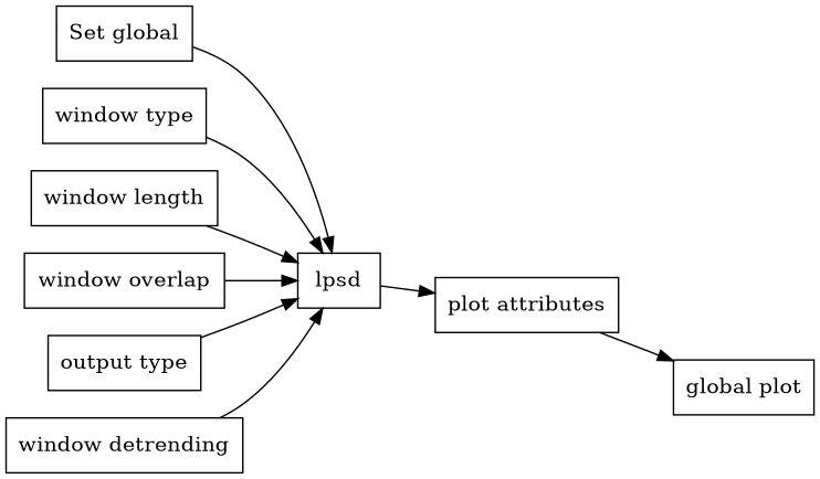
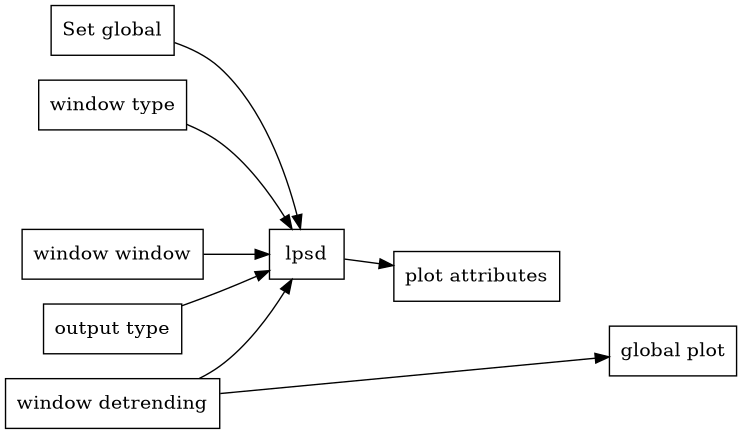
  digraph {
    rankdir=LR
    node [shape=box]
    n1 [label="Set global"]
    n2 [label=lpsd]
    n3 [label="plot attributes"]
    n4 [label="window type"]
-   n5 [label="window length"]
    n6 [label="window detrending"]
-   n7 [label="window overlap"]
+   n7 [label="window window"]
    n8 [label="output type"]
    n9 [label="global plot"]
    n1 -> n2
    n2 -> n3
-   n3 -> n9
+   n6 -> n9
    n4 -> n2
-   n5 -> n2
    n6 -> n2
    n7 -> n2
    n8 -> n2
  }
